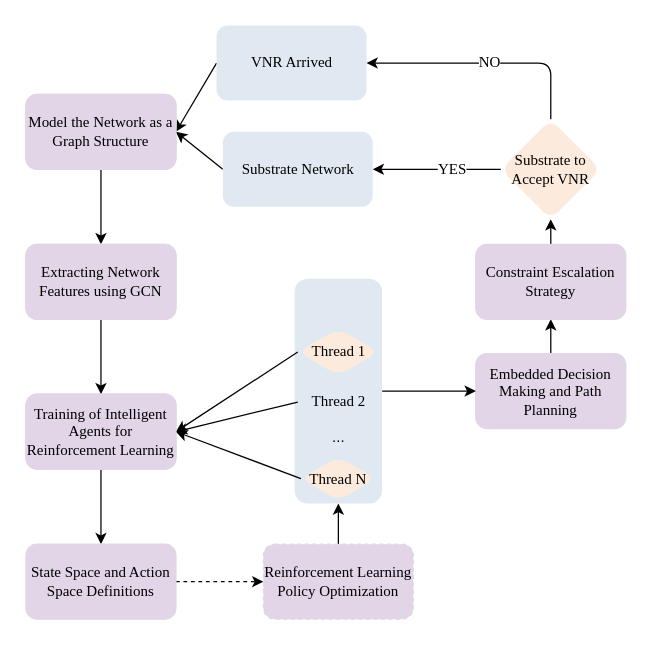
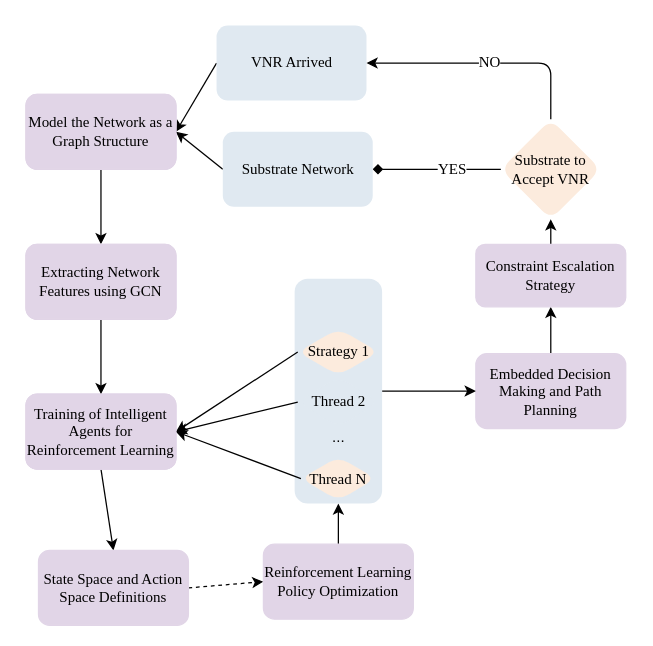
  <mxCell id="0" />
  <mxCell id="1" parent="0" />
  <mxCell id="2" style="edgeStyle=none;html=1;exitX=0;exitY=0.5;exitDx=0;exitDy=0;entryX=1;entryY=0.5;entryDx=0;entryDy=0;fontFamily=Bahnschrift Light;fontSource=https%3A%2F%2Ffonts.googleapis.com%2Fcss%3Ffamily%3DBahnschrift%2BLight;fontSize=12;align=center;" parent="1" source="3" target="5" edge="1"><mxGeometry relative="1" as="geometry" /></mxCell>
  <mxCell id="3" value="VNR Arrived" style="rounded=1;whiteSpace=wrap;html=1;fontFamily=Bahnschrift Light;fontSource=https%3A%2F%2Ffonts.googleapis.com%2Fcss%3Ffamily%3DBahnschrift%2BLight;strokeColor=none;fillColor=#E0E9F1;align=center;" parent="1" vertex="1"><mxGeometry x="172.5" y="20" width="120" height="60" as="geometry" /></mxCell>
  <mxCell id="4" style="edgeStyle=none;html=1;exitX=0.5;exitY=1;exitDx=0;exitDy=0;entryX=0.5;entryY=0;entryDx=0;entryDy=0;fontFamily=Bahnschrift Light;fontSource=https%3A%2F%2Ffonts.googleapis.com%2Fcss%3Ffamily%3DBahnschrift%2BLight;fontSize=12;align=center;" parent="1" source="5" target="9" edge="1"><mxGeometry relative="1" as="geometry" /></mxCell>
  <mxCell id="5" value="&lt;div style=&quot;&quot;&gt;model the network as a graph structure&lt;br&gt;&lt;/div&gt;" style="rounded=1;whiteSpace=wrap;html=1;fontFamily=Bahnschrift Light;fontSource=https%3A%2F%2Ffonts.googleapis.com%2Fcss%3Ffamily%3DBahnschrift%2BLight;strokeColor=#E1D5E7;fillColor=#E1D5E7;align=center;" parent="1" vertex="1"><mxGeometry y="75" width="120" height="60" as="geometry" x="20" /></mxCell>
  <mxCell id="6" style="edgeStyle=none;html=1;exitX=0.5;exitY=1;exitDx=0;exitDy=0;entryX=0.5;entryY=0;entryDx=0;entryDy=0;fontFamily=Bahnschrift Light;fontSource=https%3A%2F%2Ffonts.googleapis.com%2Fcss%3Ffamily%3DBahnschrift%2BLight;fontSize=12;align=center;" parent="1" source="7" target="11" edge="1"><mxGeometry relative="1" as="geometry" /></mxCell>
  <mxCell id="7" value="Training of Intelligent Agents for Reinforcement Learning" style="rounded=1;whiteSpace=wrap;html=1;fontFamily=Bahnschrift Light;fontSource=https%3A%2F%2Ffonts.googleapis.com%2Fcss%3Ffamily%3DBahnschrift%2BLight;strokeColor=#E1D5E7;fillColor=#E1D5E7;align=center;" parent="1" vertex="1"><mxGeometry y="315" width="120" height="60" as="geometry" x="20" /></mxCell>
  <mxCell id="8" style="edgeStyle=none;html=1;exitX=0.5;exitY=1;exitDx=0;exitDy=0;entryX=0.5;entryY=0;entryDx=0;entryDy=0;fontFamily=Bahnschrift Light;fontSource=https%3A%2F%2Ffonts.googleapis.com%2Fcss%3Ffamily%3DBahnschrift%2BLight;fontSize=12;align=center;" parent="1" source="9" target="7" edge="1"><mxGeometry relative="1" as="geometry" /></mxCell>
  <mxCell id="9" value="Extracting network features using GCN" style="rounded=1;whiteSpace=wrap;html=1;fontFamily=Bahnschrift Light;fontSource=https%3A%2F%2Ffonts.googleapis.com%2Fcss%3Ffamily%3DBahnschrift%2BLight;strokeColor=#E1D5E7;fillColor=#E1D5E7;align=center;" parent="1" vertex="1"><mxGeometry y="195" width="120" height="60" as="geometry" x="20" /></mxCell>
  <mxCell id="10" style="edgeStyle=none;html=1;exitX=1;exitY=0.5;exitDx=0;exitDy=0;entryX=0;entryY=0.5;entryDx=0;entryDy=0;fontFamily=Bahnschrift Light;fontSource=https%3A%2F%2Ffonts.googleapis.com%2Fcss%3Ffamily%3DBahnschrift%2BLight;fontSize=12;align=center;dashed=1;" parent="1" source="11" target="13" edge="1"><mxGeometry relative="1" as="geometry" /></mxCell>
- <mxCell id="11" value="State Space and Action Space Definitions" style="rounded=1;whiteSpace=wrap;html=1;fontFamily=Bahnschrift Light;fontSource=https%3A%2F%2Ffonts.googleapis.com%2Fcss%3Ffamily%3DBahnschrift%2BLight;strokeColor=#E1D5E7;fillColor=#E1D5E7;align=center;" parent="1" vertex="1"><mxGeometry y="435" width="120" height="60" as="geometry" x="20" /></mxCell>
+ <mxCell id="11" value="State Space and Action Space Definitions" style="rounded=1;whiteSpace=wrap;html=1;fontFamily=Bahnschrift Light;fontSource=https%3A%2F%2Ffonts.googleapis.com%2Fcss%3Ffamily%3DBahnschrift%2BLight;strokeColor=#E1D5E7;fillColor=#E1D5E7;align=center;" parent="1" vertex="1"><mxGeometry x="30" y="440" width="120" height="60" as="geometry" /></mxCell>
  <mxCell id="12" style="edgeStyle=none;html=1;exitX=0.5;exitY=0;exitDx=0;exitDy=0;fontFamily=Bahnschrift Light;fontSource=https%3A%2F%2Ffonts.googleapis.com%2Fcss%3Ffamily%3DBahnschrift%2BLight;fontSize=12;entryX=0.5;entryY=1;entryDx=0;entryDy=0;align=center;" parent="1" source="13" target="23" edge="1"><mxGeometry relative="1" as="geometry"><mxPoint x="300" y="415" as="targetPoint" /></mxGeometry></mxCell>
- <mxCell id="13" value="Reinforcement Learning Policy Optimization" style="rounded=1;whiteSpace=wrap;html=1;fontFamily=Bahnschrift Light;fontSource=https%3A%2F%2Ffonts.googleapis.com%2Fcss%3Ffamily%3DBahnschrift%2BLight;strokeColor=#E1D5E7;fillColor=#E1D5E7;align=center;dashed=1;" parent="1" vertex="1"><mxGeometry x="210" y="435" width="120" height="60" as="geometry" /></mxCell>
+ <mxCell id="13" value="Reinforcement Learning Policy Optimization" style="rounded=1;whiteSpace=wrap;html=1;fontFamily=Bahnschrift Light;fontSource=https%3A%2F%2Ffonts.googleapis.com%2Fcss%3Ffamily%3DBahnschrift%2BLight;strokeColor=#E1D5E7;fillColor=#E1D5E7;align=center;" parent="1" vertex="1"><mxGeometry x="210" y="435" width="120" height="60" as="geometry" /></mxCell>
  <mxCell id="14" style="edgeStyle=none;html=1;exitX=0.5;exitY=0;exitDx=0;exitDy=0;entryX=0.5;entryY=1;entryDx=0;entryDy=0;fontFamily=Bahnschrift Light;fontSource=https%3A%2F%2Ffonts.googleapis.com%2Fcss%3Ffamily%3DBahnschrift%2BLight;fontSize=12;align=center;" parent="1" source="15" target="19" edge="1"><mxGeometry relative="1" as="geometry" /></mxCell>
  <mxCell id="15" value="Embedded Decision Making and Path Planning" style="rounded=1;whiteSpace=wrap;html=1;fontFamily=Bahnschrift Light;fontSource=https%3A%2F%2Ffonts.googleapis.com%2Fcss%3Ffamily%3DBahnschrift%2BLight;strokeColor=#E1D5E7;fillColor=#E1D5E7;align=center;" parent="1" vertex="1"><mxGeometry x="380" y="282.5" width="120" height="60" as="geometry" /></mxCell>
- <mxCell id="16" style="edgeStyle=none;html=1;exitX=0;exitY=0.5;exitDx=0;exitDy=0;entryX=1;entryY=0.5;entryDx=0;entryDy=0;fontFamily=Bahnschrift Light;fontSource=https%3A%2F%2Ffonts.googleapis.com%2Fcss%3Ffamily%3DBahnschrift%2BLight;fontSize=12;align=center;" parent="1" source="32" target="21" edge="1"><mxGeometry relative="1" as="geometry" /></mxCell>
+ <mxCell id="16" style="edgeStyle=none;html=1;exitX=0;exitY=0.5;exitDx=0;exitDy=0;entryX=1;entryY=0.5;entryDx=0;entryDy=0;fontFamily=Bahnschrift Light;fontSource=https%3A%2F%2Ffonts.googleapis.com%2Fcss%3Ffamily%3DBahnschrift%2BLight;fontSize=12;align=center;endArrow=diamond;" parent="1" source="32" target="21" edge="1"><mxGeometry relative="1" as="geometry" /></mxCell>
  <mxCell id="17" value="YES" style="edgeLabel;html=1;align=center;verticalAlign=middle;resizable=0;points=[];fontSize=12;fontFamily=Bahnschrift Light;" parent="16" vertex="1" connectable="0"><mxGeometry x="-0.21" y="-1" relative="1" as="geometry"><mxPoint as="offset" /></mxGeometry></mxCell>
  <mxCell id="18" style="edgeStyle=none;html=1;exitX=0.5;exitY=0;exitDx=0;exitDy=0;fontFamily=Bahnschrift Light;fontSource=https%3A%2F%2Ffonts.googleapis.com%2Fcss%3Ffamily%3DBahnschrift%2BLight;fontSize=12;align=center;" parent="1" source="19" target="32" edge="1"><mxGeometry relative="1" as="geometry" /></mxCell>
- <mxCell id="19" value="Constraint Escalation Strategy" style="rounded=1;whiteSpace=wrap;html=1;fontFamily=Bahnschrift Light;fontSource=https%3A%2F%2Ffonts.googleapis.com%2Fcss%3Ffamily%3DBahnschrift%2BLight;strokeColor=#E1D5E7;fillColor=#E1D5E7;align=center;" parent="1" vertex="1"><mxGeometry x="380" y="195" width="120" height="60" as="geometry" /></mxCell>
+ <mxCell id="19" value="Constraint Escalation Strategy" style="rounded=1;whiteSpace=wrap;html=1;fontFamily=Bahnschrift Light;fontSource=https%3A%2F%2Ffonts.googleapis.com%2Fcss%3Ffamily%3DBahnschrift%2BLight;strokeColor=#E1D5E7;fillColor=#E1D5E7;align=center;" parent="1" vertex="1"><mxGeometry x="380" y="195" width="120" height="50" as="geometry" /></mxCell>
  <mxCell id="20" style="edgeStyle=none;html=1;exitX=0;exitY=0.5;exitDx=0;exitDy=0;fontFamily=Bahnschrift Light;fontSource=https%3A%2F%2Ffonts.googleapis.com%2Fcss%3Ffamily%3DBahnschrift%2BLight;fontSize=12;entryX=1;entryY=0.5;entryDx=0;entryDy=0;align=center;" parent="1" source="21" target="5" edge="1"><mxGeometry relative="1" as="geometry"><mxPoint x="140" y="115" as="targetPoint" /></mxGeometry></mxCell>
  <mxCell id="21" value="Substrate Network" style="rounded=1;whiteSpace=wrap;html=1;fontFamily=Bahnschrift Light;fontSource=https%3A%2F%2Ffonts.googleapis.com%2Fcss%3Ffamily%3DBahnschrift%2BLight;strokeColor=none;fillColor=#E0E9F1;align=center;" parent="1" vertex="1"><mxGeometry x="177.5" y="105" width="120" height="60" as="geometry" /></mxCell>
  <mxCell id="22" style="edgeStyle=none;html=1;exitX=1;exitY=0.5;exitDx=0;exitDy=0;entryX=0;entryY=0.5;entryDx=0;entryDy=0;fontFamily=Bahnschrift Light;fontSource=https%3A%2F%2Ffonts.googleapis.com%2Fcss%3Ffamily%3DBahnschrift%2BLight;fontSize=12;align=center;" parent="1" source="23" target="15" edge="1"><mxGeometry relative="1" as="geometry" /></mxCell>
  <mxCell id="23" value="" style="rounded=1;whiteSpace=wrap;html=1;fontFamily=Bahnschrift Light;fontSource=https%3A%2F%2Ffonts.googleapis.com%2Fcss%3Ffamily%3DBahnschrift%2BLight;strokeColor=none;fillColor=#E0E9F1;align=center;" parent="1" vertex="1"><mxGeometry x="235" y="222.5" width="70" height="180" as="geometry" /></mxCell>
  <mxCell id="24" style="edgeStyle=none;html=1;exitX=0;exitY=0.5;exitDx=0;exitDy=0;entryX=1;entryY=0.5;entryDx=0;entryDy=0;fontFamily=Bahnschrift Light;fontSource=https%3A%2F%2Ffonts.googleapis.com%2Fcss%3Ffamily%3DBahnschrift%2BLight;fontSize=12;align=center;" parent="1" source="25" target="7" edge="1"><mxGeometry relative="1" as="geometry" /></mxCell>
- <mxCell id="25" value="Thread 1" style="rhombus;whiteSpace=wrap;html=1;rounded=1;fontFamily=Bahnschrift Light;fontSource=https%3A%2F%2Ffonts.googleapis.com%2Fcss%3Ffamily%3DBahnschrift%2BLight;fillColor=#FCEBDD;strokeColor=none;align=center;" parent="1" vertex="1"><mxGeometry x="237.5" y="262.5" width="65" height="37.5" as="geometry" /></mxCell>
+ <mxCell id="25" value="Strategy 1" style="rhombus;whiteSpace=wrap;html=1;rounded=1;fontFamily=Bahnschrift Light;fontSource=https%3A%2F%2Ffonts.googleapis.com%2Fcss%3Ffamily%3DBahnschrift%2BLight;fillColor=#FCEBDD;strokeColor=none;align=center;" parent="1" vertex="1"><mxGeometry x="237.5" y="262.5" width="65" height="37.5" as="geometry" /></mxCell>
  <mxCell id="26" style="edgeStyle=none;html=1;exitX=0;exitY=0.5;exitDx=0;exitDy=0;fontFamily=Bahnschrift Light;fontSource=https%3A%2F%2Ffonts.googleapis.com%2Fcss%3Ffamily%3DBahnschrift%2BLight;fontSize=12;align=center;" parent="1" source="27" edge="1"><mxGeometry relative="1" as="geometry"><mxPoint x="140" y="345" as="targetPoint" /></mxGeometry></mxCell>
  <mxCell id="27" value="Thread N" style="rhombus;whiteSpace=wrap;html=1;rounded=1;fontFamily=Bahnschrift Light;fontSource=https%3A%2F%2Ffonts.googleapis.com%2Fcss%3Ffamily%3DBahnschrift%2BLight;fillColor=#FCEBDD;strokeColor=none;align=center;" parent="1" vertex="1"><mxGeometry x="240" y="365" width="60" height="35" as="geometry" /></mxCell>
  <mxCell id="28" style="edgeStyle=none;html=1;exitX=0;exitY=0.5;exitDx=0;exitDy=0;fontFamily=Bahnschrift Light;fontSource=https%3A%2F%2Ffonts.googleapis.com%2Fcss%3Ffamily%3DBahnschrift%2BLight;fontSize=12;align=center;" parent="1" source="29" edge="1"><mxGeometry relative="1" as="geometry"><mxPoint x="140" y="345" as="targetPoint" /></mxGeometry></mxCell>
  <mxCell id="29" value="Thread 2" style="rhombus;whiteSpace=wrap;html=1;rounded=1;fontFamily=Bahnschrift Light;fontSource=https%3A%2F%2Ffonts.googleapis.com%2Fcss%3Ffamily%3DBahnschrift%2BLight;fillColor=#e0e9f1;strokeColor=none;align=center;" parent="1" vertex="1"><mxGeometry x="237.5" y="301.25" width="65" height="40" as="geometry" /></mxCell>
  <mxCell id="30" style="edgeStyle=orthogonalEdgeStyle;html=1;exitX=0.5;exitY=0;exitDx=0;exitDy=0;entryX=1;entryY=0.5;entryDx=0;entryDy=0;fontFamily=Bahnschrift Light;fontSource=https%3A%2F%2Ffonts.googleapis.com%2Fcss%3Ffamily%3DBahnschrift%2BLight;fontSize=12;align=center;" parent="1" source="32" target="3" edge="1"><mxGeometry relative="1" as="geometry" /></mxCell>
  <mxCell id="31" value="NO" style="edgeLabel;html=1;align=center;verticalAlign=middle;resizable=0;points=[];fontSize=12;fontFamily=Bahnschrift Light;" parent="30" vertex="1" connectable="0"><mxGeometry x="-0.015" y="-1" relative="1" as="geometry"><mxPoint as="offset" /></mxGeometry></mxCell>
  <mxCell id="32" value="Substrate to Accept VNR" style="rhombus;whiteSpace=wrap;html=1;rounded=1;fontFamily=Bahnschrift Light;fontSource=https%3A%2F%2Ffonts.googleapis.com%2Fcss%3Ffamily%3DBahnschrift%2BLight;fontSize=12;fillColor=#FCEBDD;strokeColor=none;align=center;" parent="1" vertex="1"><mxGeometry x="400" y="95" width="80" height="80" as="geometry" /></mxCell>
  <mxCell id="33" value="..." style="text;html=1;align=center;verticalAlign=middle;resizable=0;points=[];autosize=1;strokeColor=none;fillColor=none;" parent="1" vertex="1"><mxGeometry x="255" y="335" width="30" height="30" as="geometry" /></mxCell>
  <mxCell id="34" value="&lt;div style=&quot;&quot;&gt;Model the Network as a Graph Structure&lt;br&gt;&lt;/div&gt;" style="rounded=1;whiteSpace=wrap;html=1;fontFamily=Bahnschrift Light;fontSource=https%3A%2F%2Ffonts.googleapis.com%2Fcss%3Ffamily%3DBahnschrift%2BLight;strokeColor=#E1D5E7;fillColor=#E1D5E7;align=center;" parent="1" vertex="1"><mxGeometry y="75" width="120" height="60" as="geometry" x="20" /></mxCell>
  <mxCell id="35" value="Extracting Network Features using GCN" style="rounded=1;whiteSpace=wrap;html=1;fontFamily=Bahnschrift Light;fontSource=https%3A%2F%2Ffonts.googleapis.com%2Fcss%3Ffamily%3DBahnschrift%2BLight;strokeColor=#E1D5E7;fillColor=#E1D5E7;align=center;" parent="1" vertex="1"><mxGeometry y="195" width="120" height="60" as="geometry" x="20" /></mxCell>
  <mxCell id="36" value="Training of Intelligent Agents for Reinforcement Learning" style="rounded=1;whiteSpace=wrap;html=1;fontFamily=Bahnschrift Light;fontSource=https%3A%2F%2Ffonts.googleapis.com%2Fcss%3Ffamily%3DBahnschrift%2BLight;strokeColor=#E1D5E7;fillColor=#E1D5E7;align=center;" parent="1" vertex="1"><mxGeometry y="315" width="120" height="60" as="geometry" x="20" /></mxCell>
